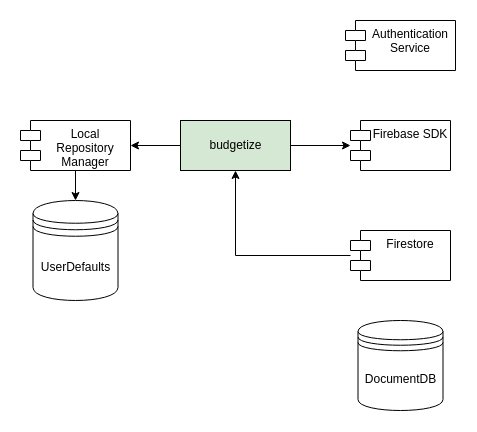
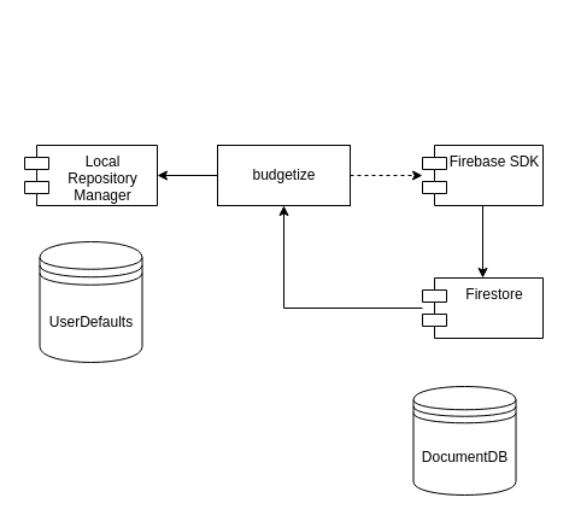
  <mxCell id="0" />
  <mxCell id="1" parent="0" />
- <mxCell id="2" value="" style="edgeStyle=orthogonalEdgeStyle;rounded=0;orthogonalLoop=1;jettySize=auto;html=1;" edge="1" parent="1" source="3" target="7"><mxGeometry relative="1" as="geometry" /></mxCell>
  <mxCell id="3" value="Local&#10;Repository&#10;Manager" style="shape=module;align=left;spacingLeft=20;align=center;verticalAlign=top;" vertex="1" parent="1"><mxGeometry x="20" y="120" width="110" height="50" as="geometry" /></mxCell>
- <mxCell id="4" value="" style="edgeStyle=orthogonalEdgeStyle;rounded=0;orthogonalLoop=1;jettySize=auto;html=1;" edge="1" parent="1" source="6" target="9"><mxGeometry relative="1" as="geometry" /></mxCell>
+ <mxCell id="4" value="" style="edgeStyle=orthogonalEdgeStyle;rounded=0;orthogonalLoop=1;jettySize=auto;html=1;dashed=1;" edge="1" parent="1" source="6" target="9"><mxGeometry relative="1" as="geometry" /></mxCell>
  <mxCell id="5" value="" style="edgeStyle=orthogonalEdgeStyle;rounded=0;orthogonalLoop=1;jettySize=auto;html=1;" edge="1" parent="1" source="6" target="3"><mxGeometry relative="1" as="geometry" /></mxCell>
- <mxCell id="6" value="budgetize" style="html=1;fillColor=#d5e8d4;" vertex="1" parent="1"><mxGeometry x="180" y="120" width="110" height="50" as="geometry" /></mxCell>
+ <mxCell id="6" value="budgetize" style="html=1;" vertex="1" parent="1"><mxGeometry x="180" y="120" width="110" height="50" as="geometry" /></mxCell>
  <mxCell id="7" value="UserDefaults" style="shape=datastore;whiteSpace=wrap;html=1;" vertex="1" parent="1"><mxGeometry x="32.5" y="200" width="85" height="100" as="geometry" /></mxCell>
+ <mxCell id="8" value="" style="edgeStyle=orthogonalEdgeStyle;rounded=0;orthogonalLoop=1;jettySize=auto;html=1;" edge="1" parent="1" source="9" target="12"><mxGeometry relative="1" as="geometry" /></mxCell>
  <mxCell id="9" value="Firebase SDK" style="shape=module;align=left;spacingLeft=20;align=center;verticalAlign=top;" vertex="1" parent="1"><mxGeometry x="350" y="120" width="100" height="50" as="geometry" /></mxCell>
- <mxCell id="10" value="Authentication&#10;Service&#10;" style="shape=module;align=left;spacingLeft=20;align=center;verticalAlign=top;" vertex="1" parent="1"><mxGeometry x="345" y="20" width="110" height="50" as="geometry" /></mxCell>
  <mxCell id="11" value="" style="edgeStyle=orthogonalEdgeStyle;rounded=0;orthogonalLoop=1;jettySize=auto;html=1;" edge="1" parent="1" source="12" target="6"><mxGeometry relative="1" as="geometry" /></mxCell>
  <mxCell id="12" value="Firestore&#10;" style="shape=module;align=left;spacingLeft=20;align=center;verticalAlign=top;" vertex="1" parent="1"><mxGeometry x="350" y="230" width="100" height="50" as="geometry" /></mxCell>
- <mxCell id="13" value="DocumentDB&lt;br&gt;" style="shape=datastore;whiteSpace=wrap;html=1;" vertex="1" parent="1"><mxGeometry x="357.5" y="320" width="85" height="90" as="geometry" /></mxCell>
+ <mxCell id="13" value="DocumentDB&lt;br&gt;" style="shape=datastore;whiteSpace=wrap;html=1;" vertex="1" parent="1"><mxGeometry x="342.5" y="320" width="85" height="90" as="geometry" /></mxCell>
